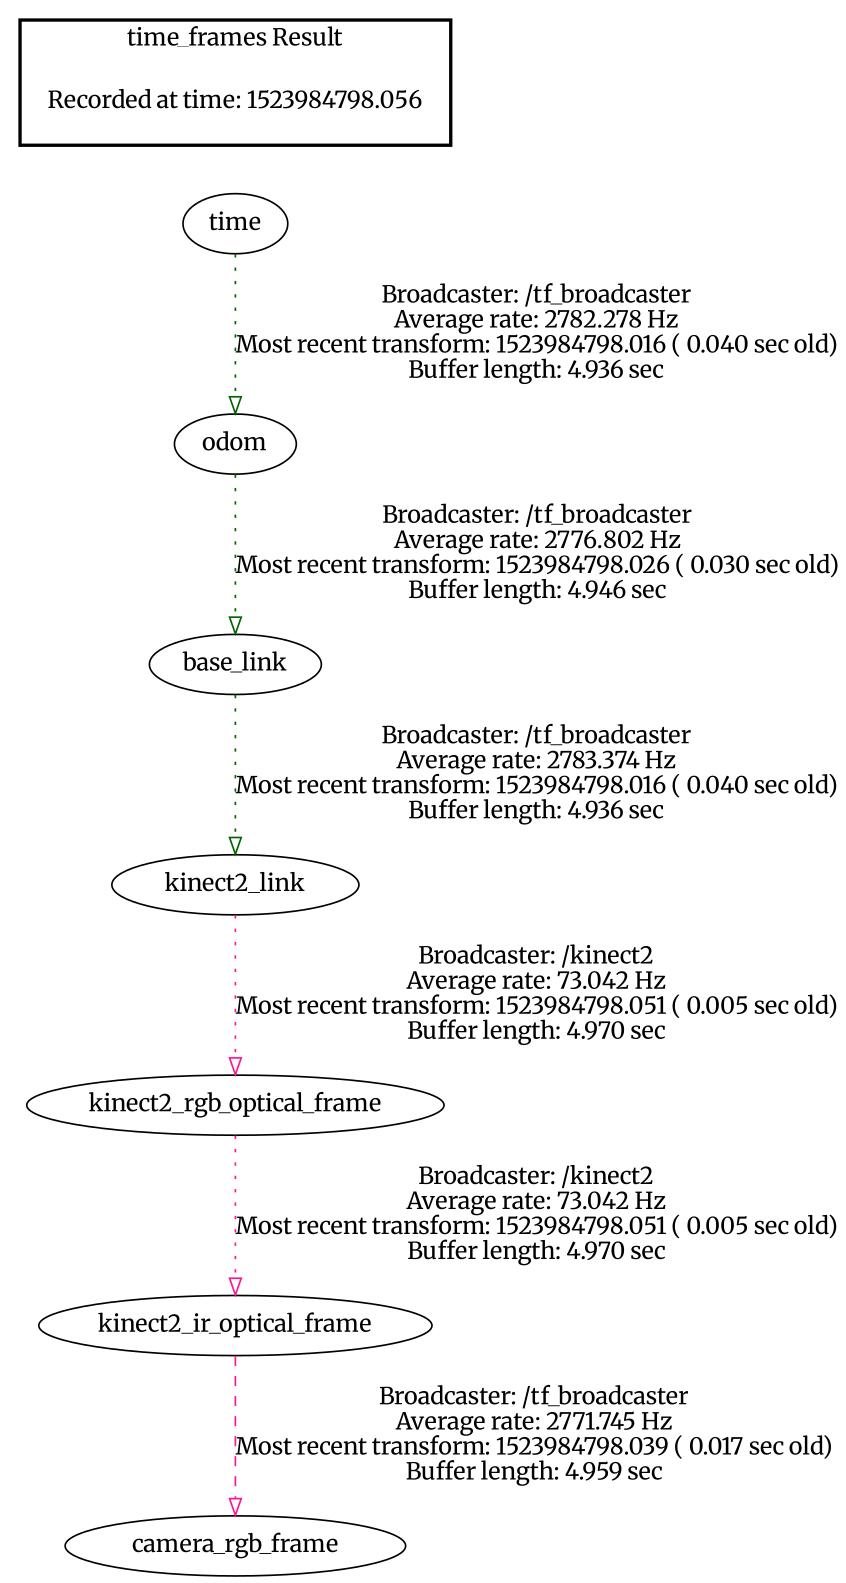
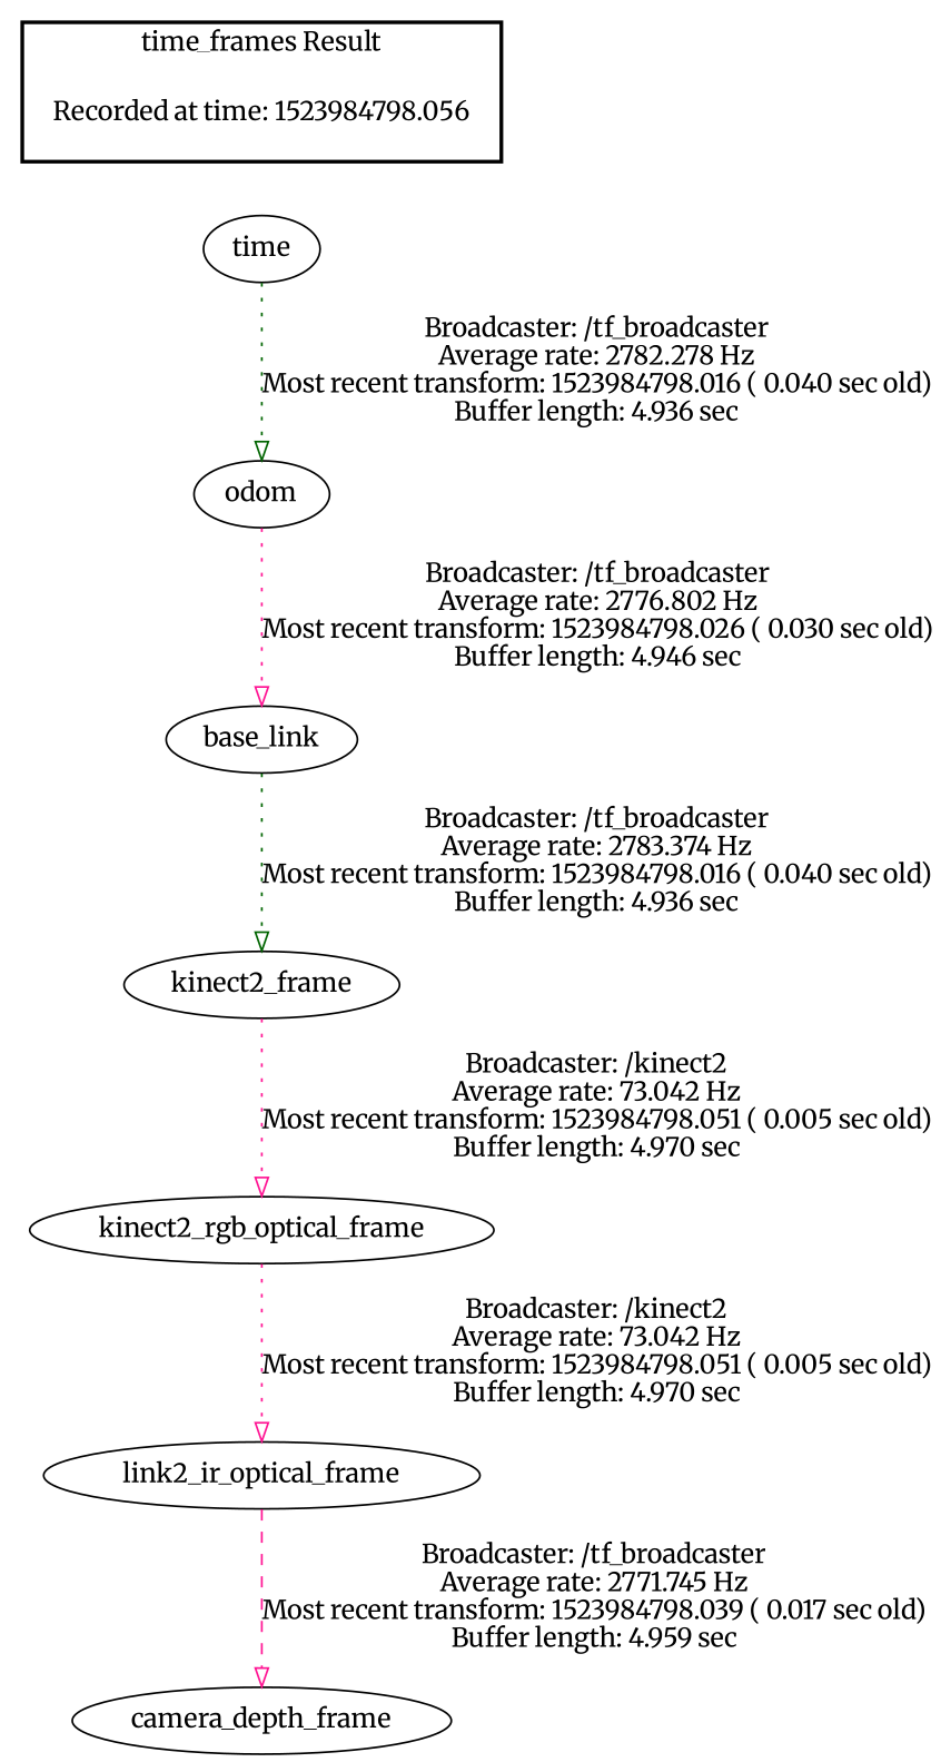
  digraph {
    fontname=Merriweather
    node [fontname=Merriweather]
    edge [fontname=Merriweather style=dotted arrowhead=onormal color=deeppink]
    "Recorded at time: 1523984798.056" [shape=plaintext]
    n2 [label=time]
    odom
    base_link
-   kinect2_link
+   kinect2_link [label=kinect2_frame]
    kinect2_rgb_optical_frame
-   kinect2_ir_optical_frame
-   camera_depth_frame [label=camera_rgb_frame]
+   kinect2_ir_optical_frame [label=link2_ir_optical_frame]
+   camera_depth_frame
    subgraph cluster_1 {
      color=black
      label="time_frames Result"
      style=bold
      "Recorded at time: 1523984798.056"
    }
    "Recorded at time: 1523984798.056" -> n2 [style=invis arrowhead="" color=""]
    n2 -> odom [color=darkgreen label="Broadcaster: /tf_broadcaster\nAverage rate: 2782.278 Hz\nMost recent transform: 1523984798.016 ( 0.040 sec old)\nBuffer length: 4.936 sec\n"]
-   odom -> base_link [color=darkgreen label="Broadcaster: /tf_broadcaster\nAverage rate: 2776.802 Hz\nMost recent transform: 1523984798.026 ( 0.030 sec old)\nBuffer length: 4.946 sec\n"]
+   odom -> base_link [label="Broadcaster: /tf_broadcaster\nAverage rate: 2776.802 Hz\nMost recent transform: 1523984798.026 ( 0.030 sec old)\nBuffer length: 4.946 sec\n"]
    base_link -> kinect2_link [color=darkgreen label="Broadcaster: /tf_broadcaster\nAverage rate: 2783.374 Hz\nMost recent transform: 1523984798.016 ( 0.040 sec old)\nBuffer length: 4.936 sec\n"]
    kinect2_link -> kinect2_rgb_optical_frame [label="Broadcaster: /kinect2\nAverage rate: 73.042 Hz\nMost recent transform: 1523984798.051 ( 0.005 sec old)\nBuffer length: 4.970 sec\n"]
    kinect2_rgb_optical_frame -> kinect2_ir_optical_frame [label="Broadcaster: /kinect2\nAverage rate: 73.042 Hz\nMost recent transform: 1523984798.051 ( 0.005 sec old)\nBuffer length: 4.970 sec\n"]
    kinect2_ir_optical_frame -> camera_depth_frame [label="Broadcaster: /tf_broadcaster\nAverage rate: 2771.745 Hz\nMost recent transform: 1523984798.039 ( 0.017 sec old)\nBuffer length: 4.959 sec\n" style=dashed]
  }
